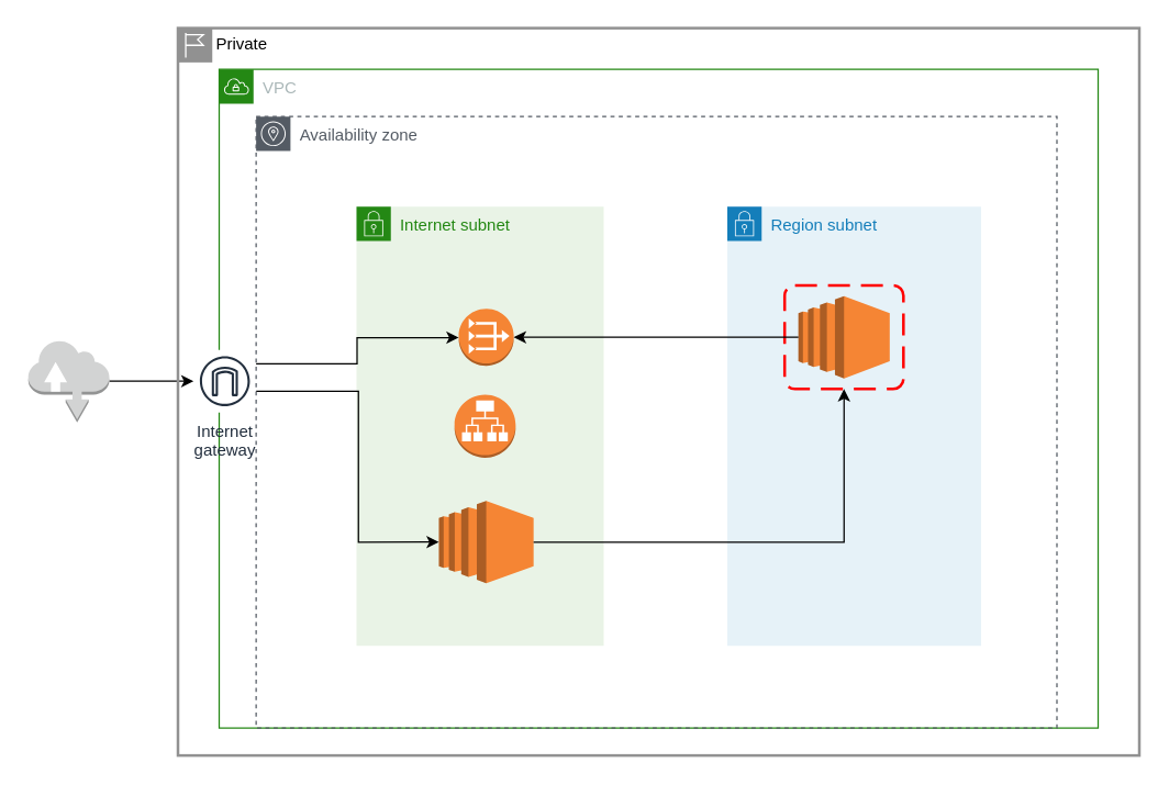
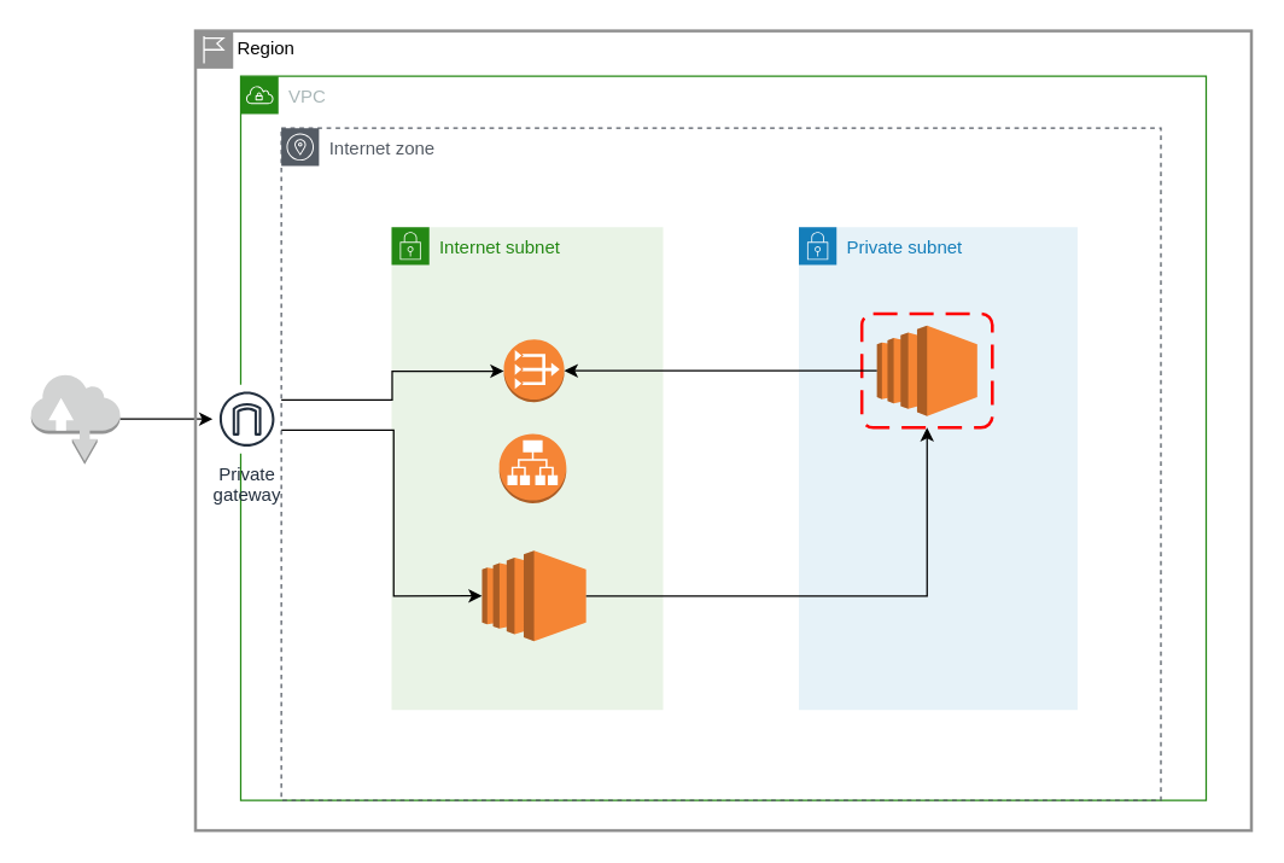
  <mxCell id="0" />
  <mxCell id="1" parent="0" />
  <mxCell id="2" value="VPC" style="points=[[0,0],[0.25,0],[0.5,0],[0.75,0],[1,0],[1,0.25],[1,0.5],[1,0.75],[1,1],[0.75,1],[0.5,1],[0.25,1],[0,1],[0,0.75],[0,0.5],[0,0.25]];outlineConnect=0;gradientColor=none;html=1;whiteSpace=wrap;fontSize=12;fontStyle=0;container=1;pointerEvents=0;collapsible=0;recursiveResize=0;shape=mxgraph.aws4.group;grIcon=mxgraph.aws4.group_vpc;strokeColor=#248814;fillColor=none;verticalAlign=top;align=left;spacingLeft=30;fontColor=#AAB7B8;dashed=0;movable=1;resizable=1;rotatable=1;deletable=1;editable=1;connectable=1;" vertex="1" parent="1"><mxGeometry x="159" y="50" width="640" height="480" as="geometry" /></mxCell>
- <mxCell id="3" value="Region subnet" style="points=[[0,0],[0.25,0],[0.5,0],[0.75,0],[1,0],[1,0.25],[1,0.5],[1,0.75],[1,1],[0.75,1],[0.5,1],[0.25,1],[0,1],[0,0.75],[0,0.5],[0,0.25]];outlineConnect=0;gradientColor=none;html=1;whiteSpace=wrap;fontSize=12;fontStyle=0;container=1;pointerEvents=0;collapsible=0;recursiveResize=0;shape=mxgraph.aws4.group;grIcon=mxgraph.aws4.group_security_group;grStroke=0;strokeColor=#147EBA;fillColor=#E6F2F8;verticalAlign=top;align=left;spacingLeft=30;fontColor=#147EBA;dashed=0;movable=0;resizable=0;rotatable=0;deletable=0;editable=0;connectable=0;" vertex="1" parent="2"><mxGeometry x="370" y="100" width="184.75" height="320" as="geometry" /></mxCell>
+ <mxCell id="3" value="Private subnet" style="points=[[0,0],[0.25,0],[0.5,0],[0.75,0],[1,0],[1,0.25],[1,0.5],[1,0.75],[1,1],[0.75,1],[0.5,1],[0.25,1],[0,1],[0,0.75],[0,0.5],[0,0.25]];outlineConnect=0;gradientColor=none;html=1;whiteSpace=wrap;fontSize=12;fontStyle=0;container=1;pointerEvents=0;collapsible=0;recursiveResize=0;shape=mxgraph.aws4.group;grIcon=mxgraph.aws4.group_security_group;grStroke=0;strokeColor=#147EBA;fillColor=#E6F2F8;verticalAlign=top;align=left;spacingLeft=30;fontColor=#147EBA;dashed=0;movable=0;resizable=0;rotatable=0;deletable=0;editable=0;connectable=0;" vertex="1" parent="2"><mxGeometry x="370" y="100" width="184.75" height="320" as="geometry" /></mxCell>
  <mxCell id="4" value="" style="outlineConnect=0;dashed=0;verticalLabelPosition=bottom;verticalAlign=top;align=center;html=1;shape=mxgraph.aws3.ec2;fillColor=#F58534;gradientColor=none;" vertex="1" parent="3"><mxGeometry x="51.75" y="65.22" width="66.5" height="60" as="geometry" /></mxCell>
  <mxCell id="5" value="" style="rounded=1;arcSize=10;dashed=1;strokeColor=#ff0000;fillColor=none;gradientColor=none;dashPattern=8 4;strokeWidth=2;" vertex="1" parent="3"><mxGeometry x="41.75" y="57.44" width="86.5" height="75.55" as="geometry" /></mxCell>
  <mxCell id="6" value="Internet subnet" style="points=[[0,0],[0.25,0],[0.5,0],[0.75,0],[1,0],[1,0.25],[1,0.5],[1,0.75],[1,1],[0.75,1],[0.5,1],[0.25,1],[0,1],[0,0.75],[0,0.5],[0,0.25]];outlineConnect=0;gradientColor=none;html=1;whiteSpace=wrap;fontSize=12;fontStyle=0;container=1;pointerEvents=0;collapsible=0;recursiveResize=0;shape=mxgraph.aws4.group;grIcon=mxgraph.aws4.group_security_group;grStroke=0;strokeColor=#248814;fillColor=#E9F3E6;verticalAlign=top;align=left;spacingLeft=30;fontColor=#248814;dashed=0;movable=0;resizable=0;rotatable=0;deletable=0;editable=0;connectable=0;" vertex="1" parent="2"><mxGeometry x="100" y="100" width="180" height="320" as="geometry" /></mxCell>
  <mxCell id="7" value="" style="outlineConnect=0;dashed=0;verticalLabelPosition=bottom;verticalAlign=top;align=center;html=1;shape=mxgraph.aws3.ec2;fillColor=#F58534;gradientColor=none;" vertex="1" parent="6"><mxGeometry x="60" y="214.45" width="68.93" height="60" as="geometry" /></mxCell>
  <mxCell id="8" value="" style="outlineConnect=0;dashed=0;verticalLabelPosition=bottom;verticalAlign=top;align=center;html=1;shape=mxgraph.aws3.vpc_nat_gateway;fillColor=#F58534;gradientColor=none;" vertex="1" parent="6"><mxGeometry x="74.43" y="74.45" width="40.07" height="41.55" as="geometry" /></mxCell>
  <mxCell id="9" value="" style="endArrow=classic;html=1;rounded=0;exitX=0;exitY=0.5;exitDx=0;exitDy=0;exitPerimeter=0;" edge="1" parent="2" source="4" target="8"><mxGeometry width="50" height="50" relative="1" as="geometry"><mxPoint x="321.36" y="284.45" as="sourcePoint" /><mxPoint x="371.36" y="234.45" as="targetPoint" /></mxGeometry></mxCell>
- <mxCell id="10" value="Internet&#10;gateway" style="sketch=0;outlineConnect=0;fontColor=#232F3E;gradientColor=none;strokeColor=#232F3E;fillColor=#ffffff;dashed=0;verticalLabelPosition=bottom;verticalAlign=top;align=center;html=1;fontSize=12;fontStyle=0;aspect=fixed;shape=mxgraph.aws4.resourceIcon;resIcon=mxgraph.aws4.internet_gateway;" vertex="1" parent="2"><mxGeometry x="-18.64" y="204.45" width="45.55" height="45.55" as="geometry" /></mxCell>
+ <mxCell id="10" value="Private&#10;gateway" style="sketch=0;outlineConnect=0;fontColor=#232F3E;gradientColor=none;strokeColor=#232F3E;fillColor=#ffffff;dashed=0;verticalLabelPosition=bottom;verticalAlign=top;align=center;html=1;fontSize=12;fontStyle=0;aspect=fixed;shape=mxgraph.aws4.resourceIcon;resIcon=mxgraph.aws4.internet_gateway;" vertex="1" parent="2"><mxGeometry x="-18.64" y="204.45" width="45.55" height="45.55" as="geometry" /></mxCell>
  <mxCell id="11" style="edgeStyle=orthogonalEdgeStyle;rounded=0;orthogonalLoop=1;jettySize=auto;html=1;entryX=0;entryY=0.5;entryDx=0;entryDy=0;entryPerimeter=0;" edge="1" parent="2" source="10" target="7"><mxGeometry relative="1" as="geometry"><Array as="points"><mxPoint x="101.36" y="234.45" /><mxPoint x="101.36" y="344.45" /></Array></mxGeometry></mxCell>
  <mxCell id="12" style="edgeStyle=orthogonalEdgeStyle;rounded=0;orthogonalLoop=1;jettySize=auto;html=1;" edge="1" parent="2" source="10" target="8"><mxGeometry relative="1" as="geometry"><Array as="points"><mxPoint x="100.36" y="214.45" /><mxPoint x="100.36" y="195.45" /></Array></mxGeometry></mxCell>
  <mxCell id="13" style="edgeStyle=orthogonalEdgeStyle;rounded=0;orthogonalLoop=1;jettySize=auto;html=1;entryX=0.5;entryY=1;entryDx=0;entryDy=0;" edge="1" parent="2" source="7" target="5"><mxGeometry relative="1" as="geometry"><mxPoint x="346.36" y="344.45" as="targetPoint" /><Array as="points"><mxPoint x="455" y="344" /></Array></mxGeometry></mxCell>
- <mxCell id="14" value="Availability zone" style="sketch=0;outlineConnect=0;gradientColor=none;html=1;whiteSpace=wrap;fontSize=12;fontStyle=0;shape=mxgraph.aws4.group;grIcon=mxgraph.aws4.group_availability_zone;strokeColor=#545B64;fillColor=none;verticalAlign=top;align=left;spacingLeft=30;fontColor=#545B64;dashed=1;" vertex="1" parent="2"><mxGeometry x="26.91" y="34.45" width="583.09" height="445.55" as="geometry" /></mxCell>
+ <mxCell id="14" value="Internet zone" style="sketch=0;outlineConnect=0;gradientColor=none;html=1;whiteSpace=wrap;fontSize=12;fontStyle=0;shape=mxgraph.aws4.group;grIcon=mxgraph.aws4.group_availability_zone;strokeColor=#545B64;fillColor=none;verticalAlign=top;align=left;spacingLeft=30;fontColor=#545B64;dashed=1;" vertex="1" parent="2"><mxGeometry x="26.91" y="34.45" width="583.09" height="445.55" as="geometry" /></mxCell>
  <mxCell id="15" value="" style="outlineConnect=0;dashed=0;verticalLabelPosition=bottom;verticalAlign=top;align=center;html=1;shape=mxgraph.aws3.application_load_balancer;fillColor=#F58536;gradientColor=none;" vertex="1" parent="2"><mxGeometry x="171.36" y="237" width="44.5" height="46" as="geometry" /></mxCell>
  <mxCell id="16" style="edgeStyle=orthogonalEdgeStyle;rounded=0;orthogonalLoop=1;jettySize=auto;html=1;" edge="1" parent="1" source="17" target="10"><mxGeometry relative="1" as="geometry" /></mxCell>
  <mxCell id="17" value="" style="outlineConnect=0;dashed=0;verticalLabelPosition=bottom;verticalAlign=top;align=center;html=1;shape=mxgraph.aws3.internet;fillColor=#D2D3D3;gradientColor=none;" vertex="1" parent="1"><mxGeometry x="20" y="247.22" width="59" height="60" as="geometry" /></mxCell>
- <mxCell id="18" value="Private" style="shape=mxgraph.ibm.box;prType=region;fontStyle=0;verticalAlign=top;align=left;spacingLeft=32;spacingTop=4;fillColor=none;rounded=0;whiteSpace=wrap;html=1;strokeColor=#919191;strokeWidth=2;dashed=0;container=1;spacing=-4;collapsible=0;expand=0;recursiveResize=0;" vertex="1" parent="1"><mxGeometry x="129" y="20" width="700" height="530" as="geometry" /></mxCell>
+ <mxCell id="18" value="Region" style="shape=mxgraph.ibm.box;prType=region;fontStyle=0;verticalAlign=top;align=left;spacingLeft=32;spacingTop=4;fillColor=none;rounded=0;whiteSpace=wrap;html=1;strokeColor=#919191;strokeWidth=2;dashed=0;container=1;spacing=-4;collapsible=0;expand=0;recursiveResize=0;" vertex="1" parent="1"><mxGeometry x="129" y="20" width="700" height="530" as="geometry" /></mxCell>
